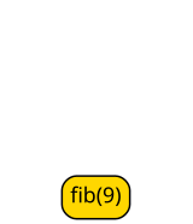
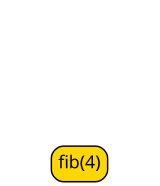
  digraph {
    nodesep=0.5
    ranksep=0.5
    splines=true
    node [fontname="SF Mono" fontsize=18 shape=box style=invis group=B]
    edge [arrowhead=vee arrowsize=0.8 style=invis]
-   n1 [fillcolor=gold label="fib(9)" margin="0.1,0.1" penwidth=1.5 style="filled,rounded" group=""]
+   n1 [fillcolor=gold label="fib(4)" margin="0.1,0.1" penwidth=1.5 style="filled,rounded" group=""]
    n2 [label="fib(3)"]
    n3 [group=A label="fib(2)"]
    n4 [label="fib(1)"]
    n5 [group=A label="fib(0)"]
    subgraph sub_1 {
      n1
    }
    subgraph sub_2 {
      n2
    }
    subgraph sub_3 {
      n3
    }
    subgraph sub_4 {
      n4
    }
    subgraph sub_5 {
      n5
    }
    subgraph sub_6 {
      rank=sink
      n1
    }
    subgraph sub_7 {
      rank=source
      n4
      n5
    }
    subgraph sub_8 {
      rank=same
      n2
      n3
    }
    n2 -> n1
    n3 -> n1
    n3 -> n2
    n4 -> n2
    n4 -> n3
    n5 -> n3
  }
